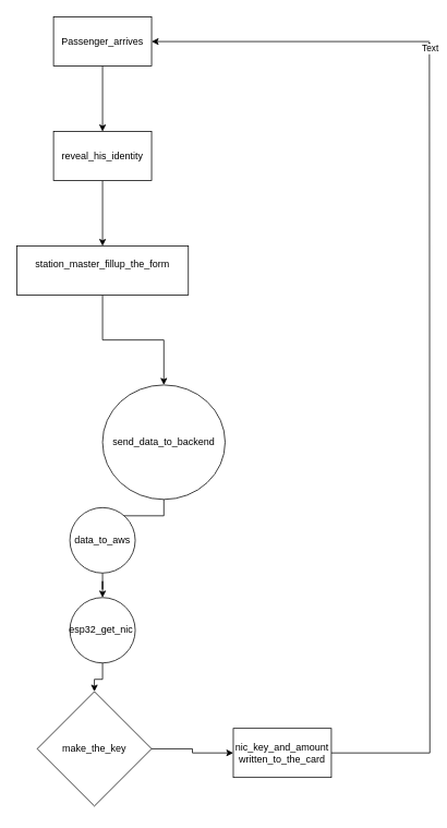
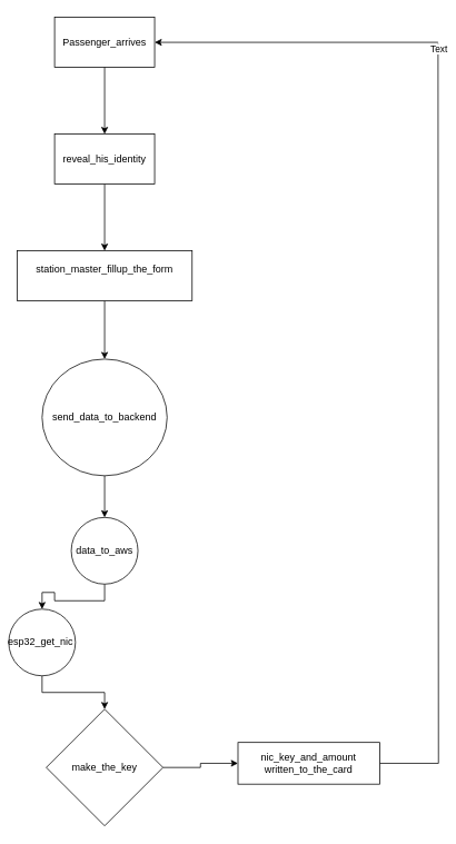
  <mxCell id="0" />
  <mxCell id="1" parent="0" />
  <mxCell id="2" value="Passenger_arrives" style="rounded=0;whiteSpace=wrap;html=1;" vertex="1" parent="1"><mxGeometry x="65" y="20" width="120" height="60" as="geometry" /></mxCell>
  <mxCell id="3" value="" style="endArrow=classic;html=1;rounded=0;exitX=0.5;exitY=1;exitDx=0;exitDy=0;" edge="1" parent="1" source="2"><mxGeometry width="50" height="50" relative="1" as="geometry"><mxPoint x="275" y="290" as="sourcePoint" /><mxPoint x="125" y="160" as="targetPoint" /></mxGeometry></mxCell>
  <mxCell id="4" value="" style="edgeStyle=orthogonalEdgeStyle;rounded=0;orthogonalLoop=1;jettySize=auto;html=1;" edge="1" parent="1" source="5" target="7"><mxGeometry relative="1" as="geometry" /></mxCell>
  <mxCell id="5" value="reveal_his_identity" style="rounded=0;whiteSpace=wrap;html=1;" vertex="1" parent="1"><mxGeometry x="65" y="160" width="120" height="60" as="geometry" /></mxCell>
  <mxCell id="6" value="" style="edgeStyle=orthogonalEdgeStyle;rounded=0;orthogonalLoop=1;jettySize=auto;html=1;" edge="1" parent="1" source="7" target="9"><mxGeometry relative="1" as="geometry" /></mxCell>
  <mxCell id="7" value="station_master_fillup_the_form&lt;div&gt;&lt;br&gt;&lt;/div&gt;" style="whiteSpace=wrap;html=1;rounded=0;" vertex="1" parent="1"><mxGeometry x="20" y="300" width="210" height="60" as="geometry" /></mxCell>
  <mxCell id="8" value="" style="edgeStyle=orthogonalEdgeStyle;rounded=0;orthogonalLoop=1;jettySize=auto;html=1;" edge="1" parent="1" source="9" target="11"><mxGeometry relative="1" as="geometry" /></mxCell>
- <mxCell id="9" value="send_data_to_backend" style="ellipse;whiteSpace=wrap;html=1;rounded=0;" vertex="1" parent="1"><mxGeometry x="125" y="470" width="150" height="140" as="geometry" /></mxCell>
+ <mxCell id="9" value="send_data_to_backend" style="ellipse;whiteSpace=wrap;html=1;rounded=0;" vertex="1" parent="1"><mxGeometry x="50" y="430" width="150" height="140" as="geometry" /></mxCell>
  <mxCell id="10" value="" style="edgeStyle=orthogonalEdgeStyle;rounded=0;orthogonalLoop=1;jettySize=auto;html=1;" edge="1" parent="1" source="11" target="13"><mxGeometry relative="1" as="geometry" /></mxCell>
  <mxCell id="11" value="data_to_aws" style="ellipse;whiteSpace=wrap;html=1;rounded=0;" vertex="1" parent="1"><mxGeometry x="85" y="620" width="80" height="80" as="geometry" /></mxCell>
  <mxCell id="12" value="" style="edgeStyle=orthogonalEdgeStyle;rounded=0;orthogonalLoop=1;jettySize=auto;html=1;" edge="1" parent="1" source="13" target="15"><mxGeometry relative="1" as="geometry" /></mxCell>
- <mxCell id="13" value="esp32_get_nic&amp;nbsp;" style="ellipse;whiteSpace=wrap;html=1;rounded=0;" vertex="1" parent="1"><mxGeometry x="85" y="730" width="80" height="80" as="geometry" /></mxCell>
+ <mxCell id="13" value="esp32_get_nic&amp;nbsp;" style="ellipse;whiteSpace=wrap;html=1;rounded=0;" vertex="1" parent="1"><mxGeometry x="10" y="730" width="80" height="80" as="geometry" /></mxCell>
  <mxCell id="14" value="" style="edgeStyle=orthogonalEdgeStyle;rounded=0;orthogonalLoop=1;jettySize=auto;html=1;" edge="1" parent="1" source="15" target="18"><mxGeometry relative="1" as="geometry" /></mxCell>
- <mxCell id="15" value="make_the_key" style="rhombus;whiteSpace=wrap;html=1;rounded=0;" vertex="1" parent="1"><mxGeometry x="45" y="845" width="140" height="140" as="geometry" /></mxCell>
+ <mxCell id="15" value="make_the_key" style="rhombus;whiteSpace=wrap;html=1;rounded=0;" vertex="1" parent="1"><mxGeometry x="55" y="850" width="140" height="140" as="geometry" /></mxCell>
  <mxCell id="16" style="edgeStyle=orthogonalEdgeStyle;rounded=0;orthogonalLoop=1;jettySize=auto;html=1;" edge="1" parent="1" source="18"><mxGeometry relative="1" as="geometry"><mxPoint x="525" y="50" as="targetPoint" /></mxGeometry></mxCell>
  <mxCell id="17" value="Text" style="edgeLabel;html=1;align=center;verticalAlign=middle;resizable=0;points=[];" vertex="1" connectable="0" parent="16"><mxGeometry x="0.983" relative="1" as="geometry"><mxPoint as="offset" /></mxGeometry></mxCell>
- <mxCell id="18" value="nic_key_and_amount&lt;div&gt;written_to_the_card&lt;/div&gt;" style="whiteSpace=wrap;html=1;rounded=0;" vertex="1" parent="1"><mxGeometry x="285" y="890" width="120" height="60" as="geometry" /></mxCell>
+ <mxCell id="18" value="nic_key_and_amount&lt;div&gt;written_to_the_card&lt;/div&gt;" style="whiteSpace=wrap;html=1;rounded=0;" vertex="1" parent="1"><mxGeometry x="285" y="890" width="170" height="50" as="geometry" /></mxCell>
  <mxCell id="19" value="" style="endArrow=classic;html=1;rounded=0;entryX=1;entryY=0.5;entryDx=0;entryDy=0;" edge="1" parent="1" target="2"><mxGeometry width="50" height="50" relative="1" as="geometry"><mxPoint x="525" y="50" as="sourcePoint" /><mxPoint x="325" y="250" as="targetPoint" /></mxGeometry></mxCell>
